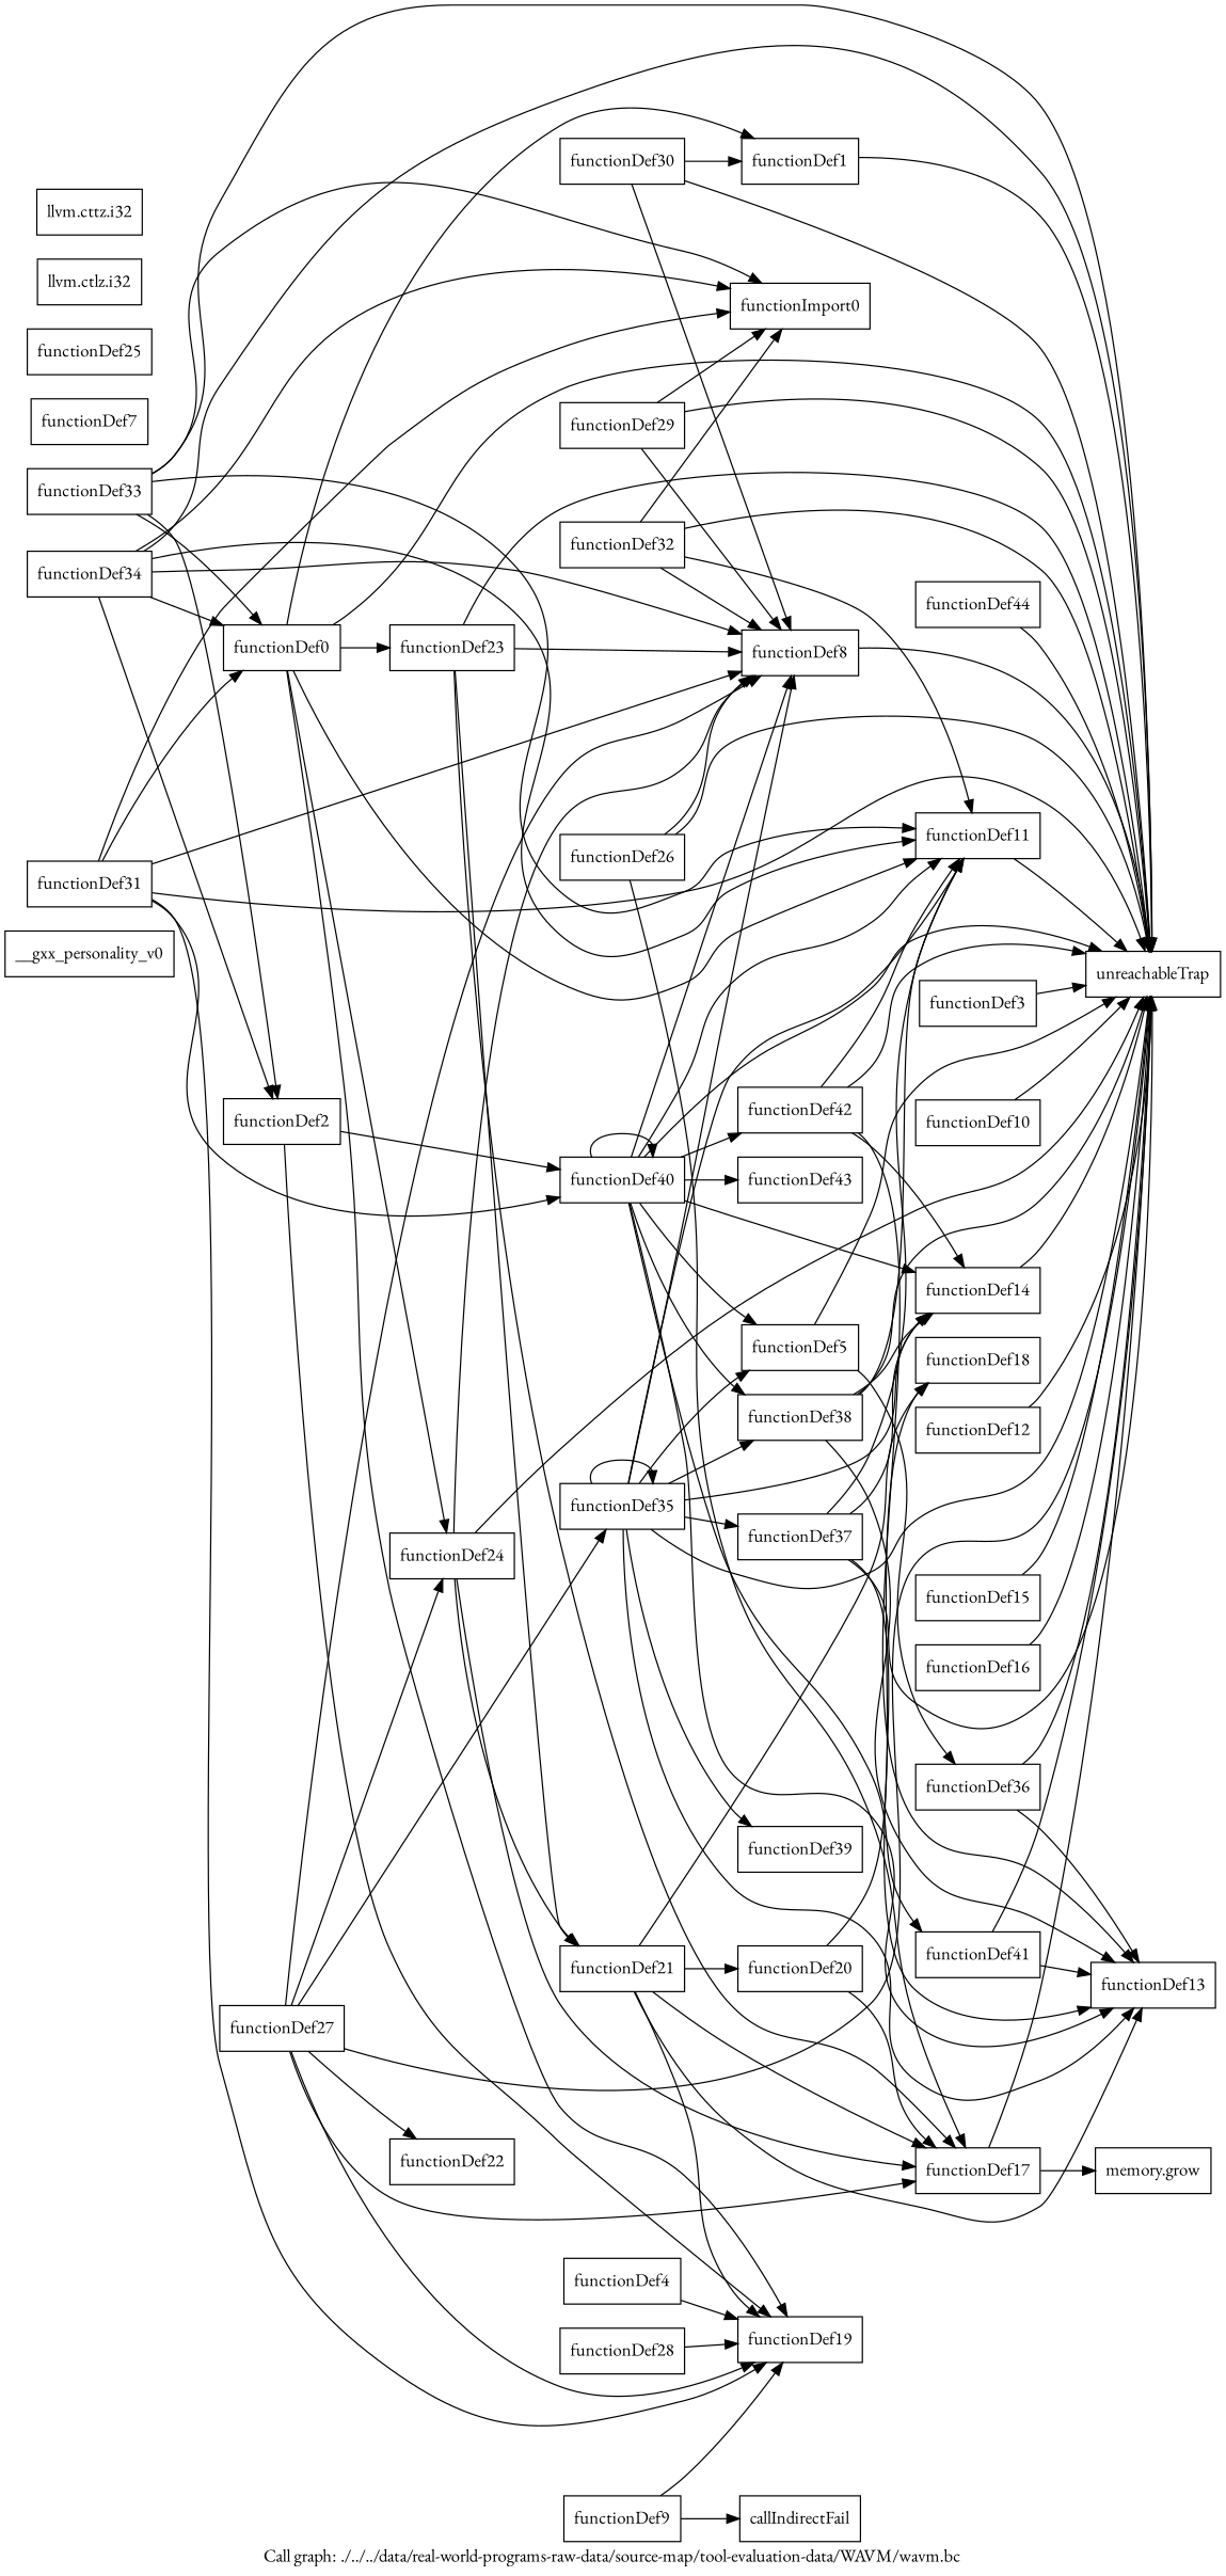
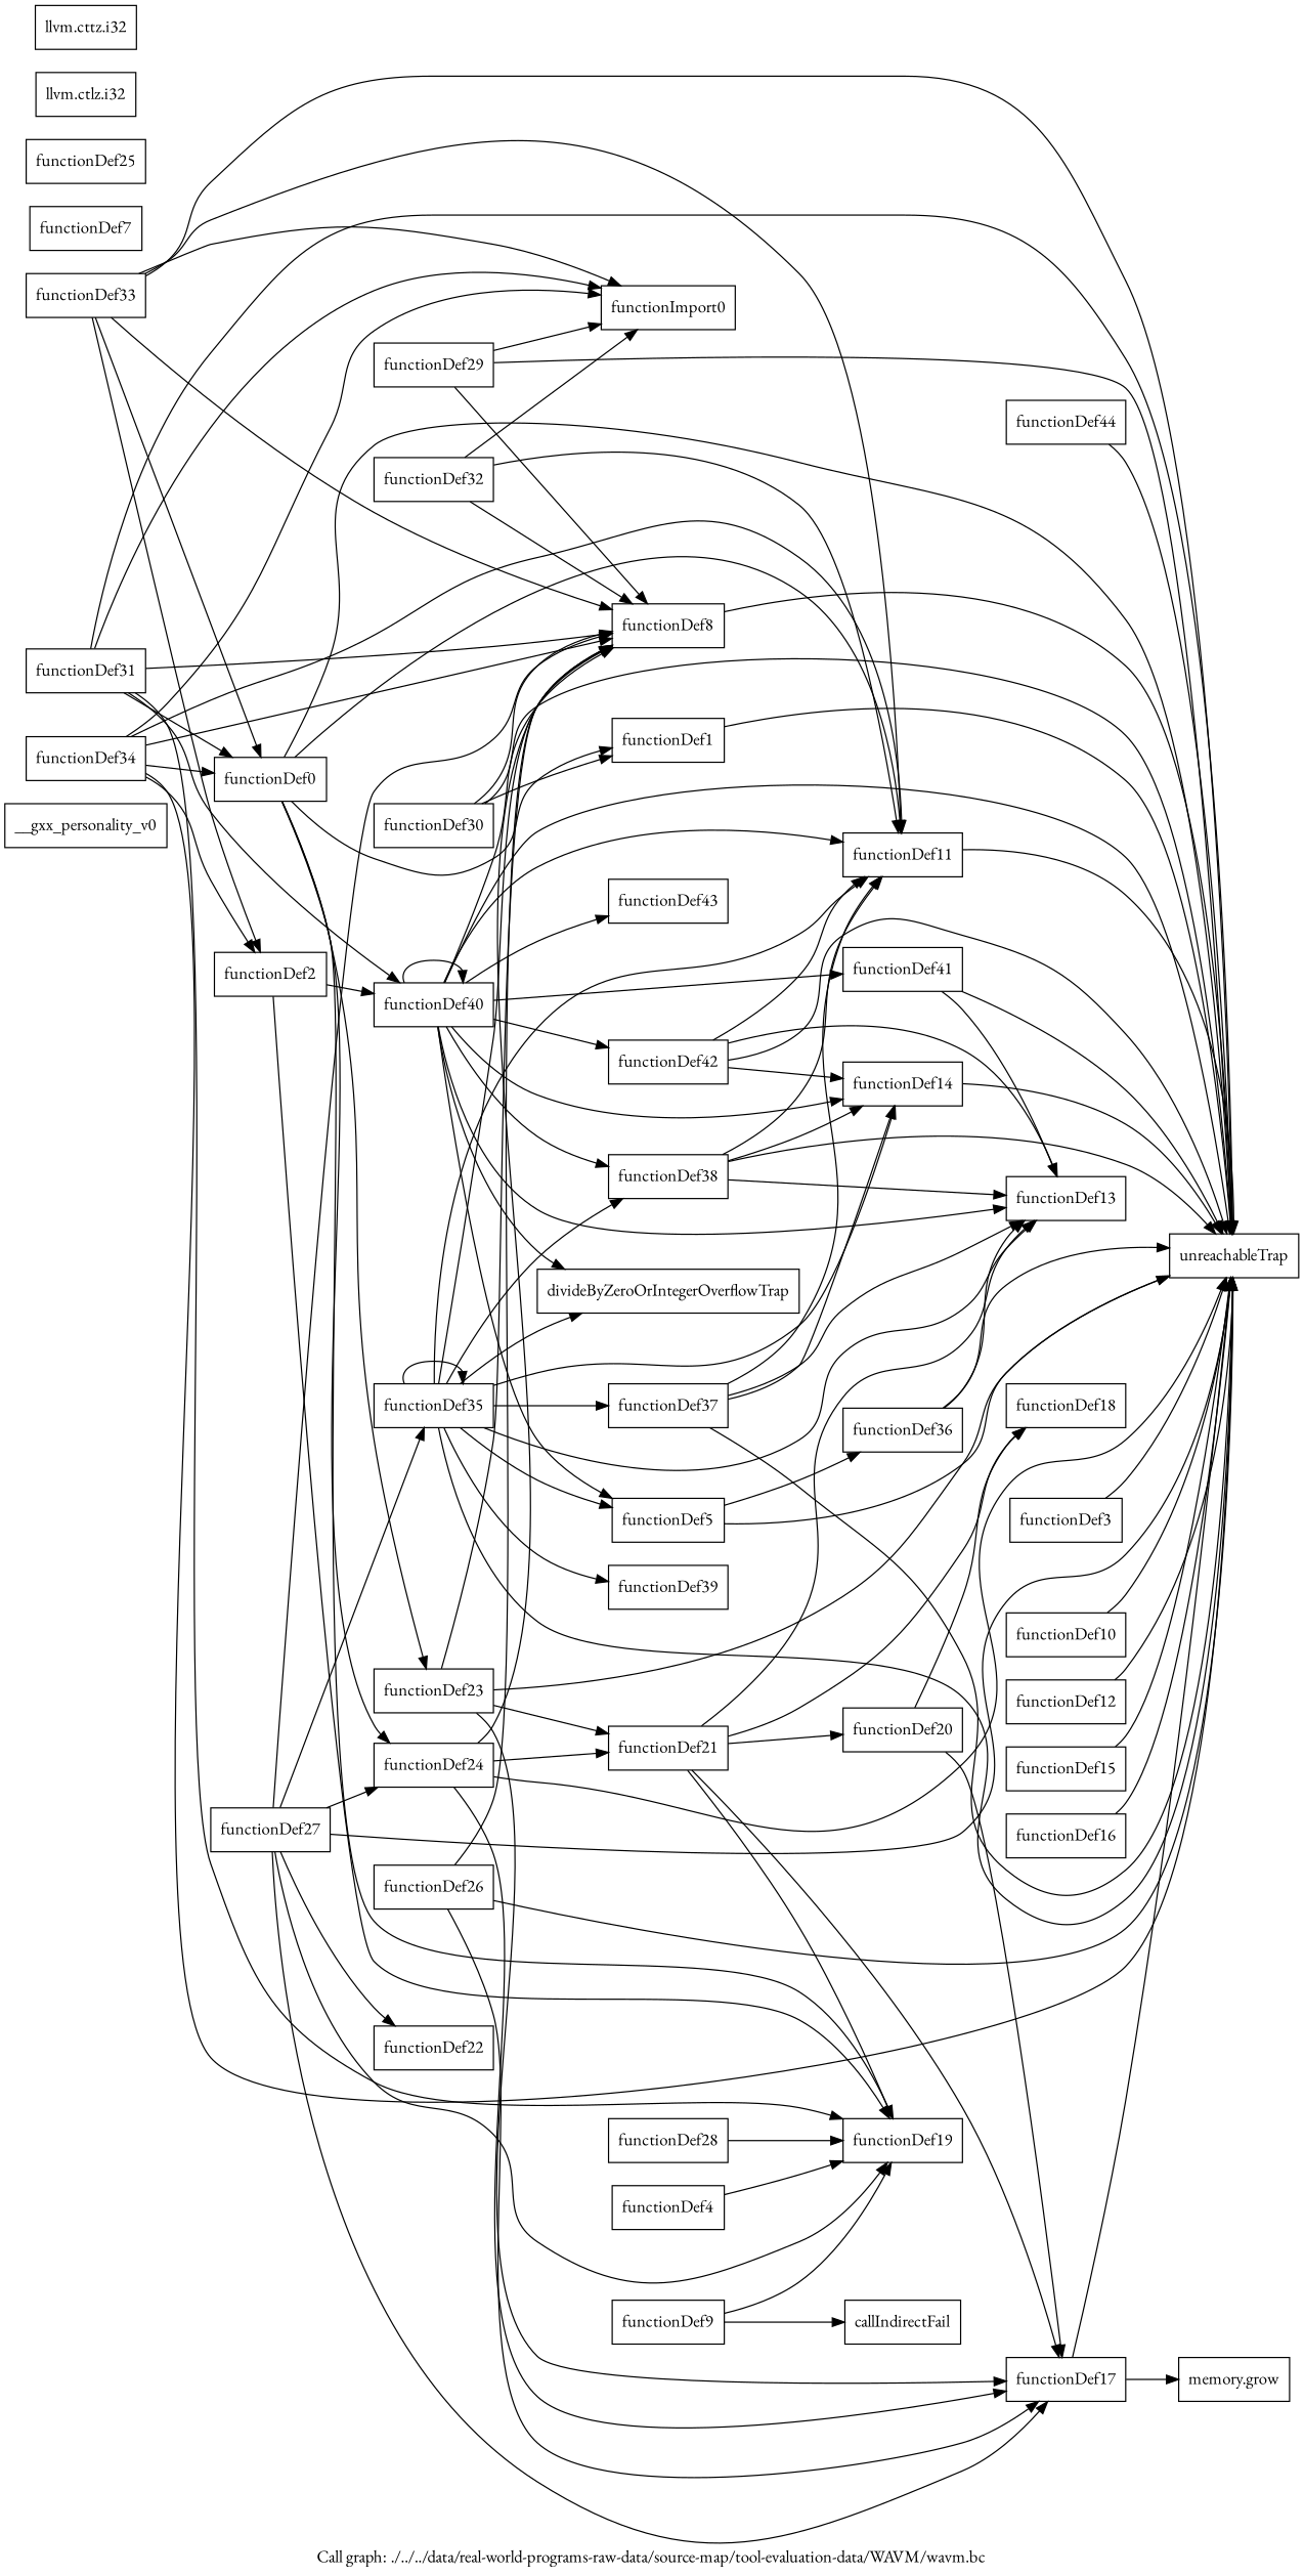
  digraph {
    fontname="EB Garamond"
    label="Call graph: ./../../data/real-world-programs-raw-data/source-map/tool-evaluation-data/WAVM/wavm.bc"
    rankdir=LR
    node [fontname="EB Garamond" shape=record]
    edge [fontname="EB Garamond"]
    n1 [label="{__gxx_personality_v0}"]
    n2 [label="{functionImport0}"]
    n3 [label="{functionDef0}"]
    n4 [label="{functionDef1}"]
    n5 [label="{functionDef23}"]
    n6 [label="{functionDef24}"]
    n7 [label="{functionDef19}"]
    n8 [label="{unreachableTrap}"]
    n9 [label="{functionDef11}"]
    n10 [label="{functionDef17}"]
    n11 [label="{functionDef8}"]
    n12 [label="{functionDef21}"]
    n13 [label="{memory.grow}"]
    n14 [label="{functionDef13}"]
    n15 [label="{functionDef18}"]
    n16 [label="{functionDef20}"]
    n17 [label="{functionDef2}"]
    n18 [label="{functionDef40}"]
    n19 [label="{functionDef5}"]
    n20 [label="{functionDef14}"]
    n21 [label="{functionDef38}"]
+   n22 [label="{divideByZeroOrIntegerOverflowTrap}"]
    n23 [label="{functionDef42}"]
    n24 [label="{functionDef41}"]
    n25 [label="{functionDef43}"]
    n26 [label="{functionDef36}"]
    n27 [label="{functionDef3}"]
    n28 [label="{functionDef4}"]
    n29 [label="{functionDef9}"]
    n30 [label="{callIndirectFail}"]
    n31 [label="{functionDef28}"]
    n32 [label="{functionDef29}"]
    n33 [label="{functionDef30}"]
    n34 [label="{functionDef31}"]
    n35 [label="{functionDef32}"]
    n36 [label="{functionDef33}"]
    n37 [label="{functionDef7}"]
    n38 [label="{functionDef10}"]
    n39 [label="{functionDef12}"]
    n40 [label="{functionDef15}"]
    n41 [label="{functionDef16}"]
    n42 [label="{functionDef22}"]
    n43 [label="{functionDef25}"]
    n44 [label="{functionDef26}"]
    n45 [label="{functionDef27}"]
    n46 [label="{functionDef35}"]
    n47 [label="{functionDef37}"]
    n48 [label="{functionDef39}"]
    n49 [label="{functionDef34}"]
    n50 [label="{functionDef44}"]
    n51 [label="{llvm.ctlz.i32}"]
    n52 [label="{llvm.cttz.i32}"]
    n3 -> n4
    n3 -> n5
    n3 -> n6
    n3 -> n7
    n3 -> n8
    n3 -> n9
    n4 -> n8
    n5 -> n8
    n5 -> n10
    n5 -> n11
    n5 -> n12
    n6 -> n8
    n6 -> n10
    n6 -> n11
    n6 -> n12
    n9 -> n8
    n10 -> n8
    n10 -> n13
    n11 -> n8
    n12 -> n7
    n12 -> n10
    n12 -> n14
    n12 -> n15
    n12 -> n16
    n16 -> n10
    n16 -> n15
    n17 -> n7
    n17 -> n18
    n18 -> n8
    n18 -> n9
    n18 -> n11
    n18 -> n14
    n18 -> n18
    n18 -> n19
    n18 -> n20
    n18 -> n21
+   n18 -> n22
    n18 -> n23
    n18 -> n24
    n18 -> n25
    n19 -> n8
    n19 -> n26
    n20 -> n8
    n21 -> n8
    n21 -> n9
    n21 -> n14
    n21 -> n20
    n23 -> n8
    n23 -> n9
    n23 -> n14
    n23 -> n20
    n24 -> n8
    n24 -> n14
    n26 -> n8
    n26 -> n14
    n27 -> n8
    n28 -> n7
    n29 -> n7
    n29 -> n30
    n31 -> n7
    n32 -> n2
    n32 -> n8
    n32 -> n11
    n33 -> n4
    n33 -> n8
    n33 -> n11
    n34 -> n2
    n34 -> n3
    n34 -> n7
    n34 -> n8
    n34 -> n11
    n34 -> n18
    n35 -> n2
-   n35 -> n8
    n35 -> n9
    n35 -> n11
    n36 -> n2
    n36 -> n3
    n36 -> n8
    n36 -> n9
+   n36 -> n11
    n36 -> n17
    n38 -> n8
    n39 -> n8
    n40 -> n8
    n41 -> n8
    n44 -> n8
    n44 -> n10
    n44 -> n11
    n45 -> n6
    n45 -> n7
    n45 -> n8
    n45 -> n10
    n45 -> n11
    n45 -> n42
    n45 -> n46
    n46 -> n8
    n46 -> n9
    n46 -> n11
    n46 -> n14
    n46 -> n19
    n46 -> n20
    n46 -> n21
+   n46 -> n22
    n46 -> n46
    n46 -> n47
    n46 -> n48
    n47 -> n8
    n47 -> n9
    n47 -> n14
    n47 -> n20
    n49 -> n2
    n49 -> n3
    n49 -> n8
    n49 -> n9
    n49 -> n11
    n49 -> n17
    n50 -> n8
  }
